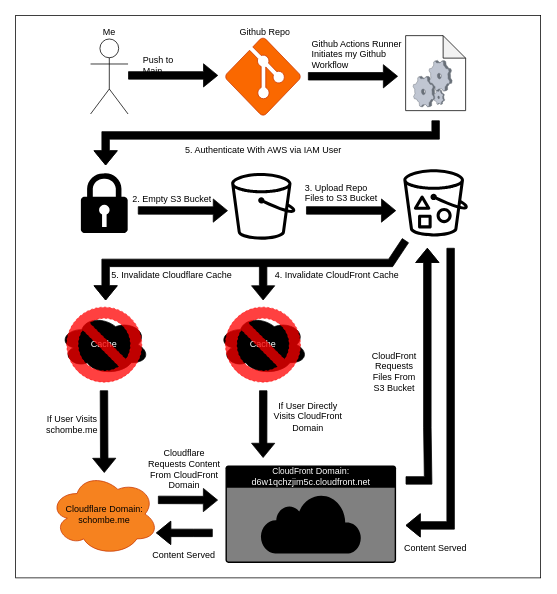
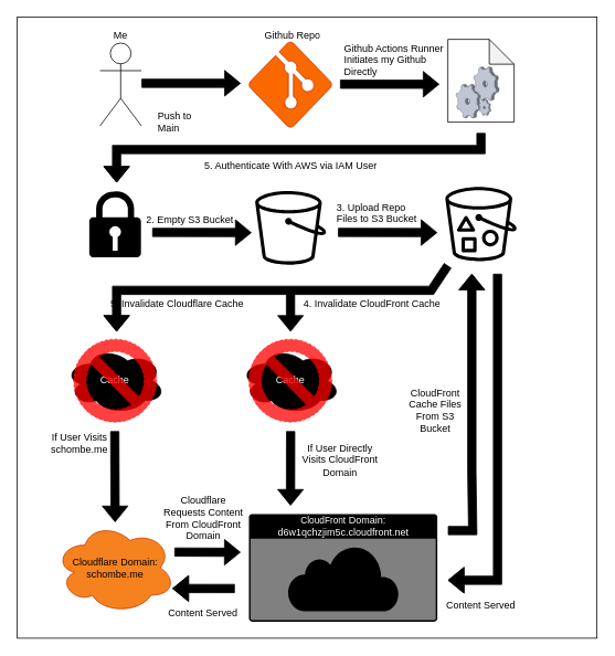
  <mxCell id="0" />
  <mxCell id="1" parent="0" />
  <mxCell id="2" value="" style="rounded=0;whiteSpace=wrap;html=1;strokeColor=#000000;" parent="1" vertex="1"><mxGeometry y="20" width="700" height="750" as="geometry" x="20" /></mxCell>
  <mxCell id="3" value="&lt;div&gt;&lt;span style=&quot;color: rgb(255, 255, 255);&quot;&gt;Cache&lt;/span&gt;&lt;/div&gt;" style="ellipse;shape=cloud;whiteSpace=wrap;html=1;fillColor=#000000;" parent="1" vertex="1"><mxGeometry x="78.2" y="419" width="120" height="80" as="geometry" /></mxCell>
  <mxCell id="4" value="" style="shape=umlActor;verticalLabelPosition=bottom;verticalAlign=top;html=1;outlineConnect=0;" parent="1" vertex="1"><mxGeometry x="119.9" y="51.5" width="50" height="100" as="geometry" /></mxCell>
  <mxCell id="5" value="" style="endArrow=classic;html=1;rounded=0;shape=flexArrow;fillColor=#000000;" parent="1" edge="1"><mxGeometry width="50" height="50" relative="1" as="geometry"><mxPoint x="170" y="100" as="sourcePoint" /><mxPoint x="290" y="100" as="targetPoint" /></mxGeometry></mxCell>
- <mxCell id="6" value="Push to Main" style="text;strokeColor=none;fillColor=none;align=left;verticalAlign=middle;spacingLeft=4;spacingRight=4;overflow=hidden;points=[[0,0.5],[1,0.5]];portConstraint=eastwest;rotatable=0;whiteSpace=wrap;html=1;" parent="1" vertex="1"><mxGeometry x="183.65" y="70" width="80.2" height="30" as="geometry" /></mxCell>
- <mxCell id="7" value="Github Actions Runner Initiates my Github Workflow" style="text;strokeColor=none;fillColor=none;align=left;verticalAlign=middle;spacingLeft=4;spacingRight=4;overflow=hidden;points=[[0,0.5],[1,0.5]];portConstraint=eastwest;rotatable=0;whiteSpace=wrap;html=1;" parent="1" vertex="1"><mxGeometry x="409" y="47" width="140" height="50" as="geometry" /></mxCell>
+ <mxCell id="6" value="Push to Main" style="text;strokeColor=none;fillColor=none;align=left;verticalAlign=middle;spacingLeft=4;spacingRight=4;overflow=hidden;points=[[0,0.5],[1,0.5]];portConstraint=eastwest;rotatable=0;whiteSpace=wrap;html=1;" parent="1" vertex="1"><mxGeometry x="183.65" y="130" width="80.2" height="30" as="geometry" /></mxCell>
+ <mxCell id="7" value="Github Actions Runner Initiates my Github Directly" style="text;strokeColor=none;fillColor=none;align=left;verticalAlign=middle;spacingLeft=4;spacingRight=4;overflow=hidden;points=[[0,0.5],[1,0.5]];portConstraint=eastwest;rotatable=0;whiteSpace=wrap;html=1;" parent="1" vertex="1"><mxGeometry x="409" y="47" width="140" height="50" as="geometry" /></mxCell>
  <mxCell id="8" value="" style="curved=1;endArrow=classic;html=1;rounded=0;shape=flexArrow;fillColor=#000000;" parent="1" edge="1"><mxGeometry width="50" height="50" relative="1" as="geometry"><mxPoint x="580" y="160" as="sourcePoint" /><mxPoint x="140" y="220" as="targetPoint" /><Array as="points"><mxPoint x="580" y="180" /><mxPoint x="140" y="180" /></Array></mxGeometry></mxCell>
  <mxCell id="9" value="" style="shape=flexArrow;endArrow=classic;html=1;rounded=0;fillColor=#000000;" parent="1" edge="1"><mxGeometry width="50" height="50" relative="1" as="geometry"><mxPoint x="183" y="280" as="sourcePoint" /><mxPoint x="303" y="280.34" as="targetPoint" /></mxGeometry></mxCell>
  <mxCell id="10" value="2. Empty S3 Bucket" style="text;strokeColor=none;fillColor=none;align=left;verticalAlign=middle;spacingLeft=4;spacingRight=4;overflow=hidden;points=[[0,0.5],[1,0.5]];portConstraint=eastwest;rotatable=0;whiteSpace=wrap;html=1;" parent="1" vertex="1"><mxGeometry x="169.9" y="250" width="119.9" height="30" as="geometry" /></mxCell>
  <mxCell id="11" value="&lt;div&gt;3. Upload Repo Files to S3 Bucket&lt;/div&gt;" style="text;strokeColor=none;fillColor=none;align=left;verticalAlign=middle;spacingLeft=4;spacingRight=4;overflow=hidden;points=[[0,0.5],[1,0.5]];portConstraint=eastwest;rotatable=0;whiteSpace=wrap;html=1;" parent="1" vertex="1"><mxGeometry x="400" y="240" width="120" height="30" as="geometry" /></mxCell>
  <mxCell id="12" value="" style="curved=1;endArrow=classic;html=1;rounded=0;shape=flexArrow;fillColor=#000000;" parent="1" edge="1"><mxGeometry width="50" height="50" relative="1" as="geometry"><mxPoint x="540" y="320" as="sourcePoint" /><mxPoint x="140" y="400" as="targetPoint" /><Array as="points"><mxPoint x="520" y="350" /><mxPoint x="140" y="350" /></Array></mxGeometry></mxCell>
  <mxCell id="13" value="" style="shape=flexArrow;endArrow=classic;html=1;rounded=0;strokeColor=#000000;fillColor=#000000;" parent="1" edge="1"><mxGeometry width="50" height="50" relative="1" as="geometry"><mxPoint x="350" y="350" as="sourcePoint" /><mxPoint x="350" y="400" as="targetPoint" /></mxGeometry></mxCell>
  <mxCell id="14" value="" style="verticalLabelPosition=bottom;verticalAlign=top;html=1;shape=mxgraph.basic.no_symbol;fillColor=#FF0000;strokeColor=#FF0000;fontColor=#ffffff;shadow=0;perimeterSpacing=0;gradientColor=none;gradientDirection=radial;dashed=1;opacity=75;" parent="1" vertex="1"><mxGeometry x="88.2" y="409" width="100" height="100" as="geometry" /></mxCell>
  <mxCell id="15" value="4. Invalidate CloudFront Cache" style="text;strokeColor=none;fillColor=none;align=left;verticalAlign=middle;spacingLeft=4;spacingRight=4;overflow=hidden;points=[[0,0.5],[1,0.5]];portConstraint=eastwest;rotatable=0;whiteSpace=wrap;html=1;" parent="1" vertex="1"><mxGeometry x="360" y="351" width="181" height="30" as="geometry" /></mxCell>
- <mxCell id="16" value="5. Invalidate Cloudflare Cache" style="text;strokeColor=none;fillColor=none;align=left;verticalAlign=middle;spacingLeft=4;spacingRight=4;overflow=hidden;points=[[0,0.5],[1,0.5]];portConstraint=eastwest;rotatable=0;whiteSpace=wrap;html=1;" parent="1" vertex="1"><mxGeometry x="141.85" y="351" width="176" height="30" as="geometry" /></mxCell>
+ <mxCell id="16" value="5. Invalidate Cloudflare Cache" style="text;strokeColor=none;fillColor=none;align=left;verticalAlign=middle;spacingLeft=4;spacingRight=4;overflow=hidden;points=[[0,0.5],[1,0.5]];portConstraint=eastwest;rotatable=0;whiteSpace=wrap;html=1;" parent="1" vertex="1"><mxGeometry x="126.85" y="351" width="176" height="30" as="geometry" /></mxCell>
  <mxCell id="17" value="" style="shape=flexArrow;endArrow=classic;html=1;rounded=0;fillColor=#000000;" parent="1" edge="1" target="24"><mxGeometry width="50" height="50" relative="1" as="geometry"><mxPoint x="137.78" y="520" as="sourcePoint" /><mxPoint x="138.16" y="620" as="targetPoint" /></mxGeometry></mxCell>
  <mxCell id="18" value="" style="sketch=0;outlineConnect=0;fontColor=#232F3E;gradientColor=none;fillColor=#000000;strokeColor=none;dashed=0;verticalLabelPosition=bottom;verticalAlign=top;align=center;html=1;fontSize=12;fontStyle=0;aspect=fixed;pointerEvents=1;shape=mxgraph.aws4.bucket;" parent="1" vertex="1"><mxGeometry x="307.42" y="230" width="85.58" height="89" as="geometry" /></mxCell>
  <mxCell id="19" value="" style="sketch=0;outlineConnect=0;fontColor=#232F3E;gradientColor=none;fillColor=#000000;strokeColor=none;dashed=0;verticalLabelPosition=bottom;verticalAlign=top;align=center;html=1;fontSize=12;fontStyle=0;aspect=fixed;pointerEvents=1;shape=mxgraph.aws4.bucket_with_objects;" parent="1" vertex="1"><mxGeometry x="536.97" y="225.25" width="86.06" height="89.5" as="geometry" /></mxCell>
  <mxCell id="20" value="" style="sketch=0;aspect=fixed;pointerEvents=1;shadow=0;dashed=0;html=1;strokeColor=none;labelPosition=center;verticalLabelPosition=bottom;verticalAlign=top;align=center;fillColor=#000000;shape=mxgraph.mscae.enterprise.lock" parent="1" vertex="1"><mxGeometry x="107" y="230" width="62.4" height="80" as="geometry" /></mxCell>
  <mxCell id="21" value="&lt;div&gt;&lt;font style=&quot;font-size: 11px;&quot;&gt;CloudFront&lt;/font&gt;&amp;nbsp;Domain:&lt;/div&gt;&lt;div&gt;d6w1qchzjim5c.cloudfront.net&lt;/div&gt;" style="html=1;whiteSpace=wrap;strokeColor=none;fillColor=light-dark(#000000, #3ea6f6);labelPosition=center;verticalLabelPosition=middle;verticalAlign=top;align=center;fontSize=12;outlineConnect=0;spacingTop=-6;fontColor=#FFFFFF;sketch=0;shape=mxgraph.sitemap.cloud;" parent="1" vertex="1"><mxGeometry x="299.8" y="620" width="227.5" height="130" as="geometry" /></mxCell>
  <mxCell id="22" value="" style="verticalLabelPosition=bottom;html=1;verticalAlign=top;align=center;strokeColor=#C73500;fillColor=#fa6800;shape=mxgraph.azure.git_repository;fontColor=#000000;" parent="1" vertex="1"><mxGeometry x="299.8" y="50" width="100" height="103" as="geometry" /></mxCell>
  <mxCell id="23" value="Github Repo" style="text;strokeColor=none;fillColor=none;align=left;verticalAlign=middle;spacingLeft=4;spacingRight=4;overflow=hidden;points=[[0,0.5],[1,0.5]];portConstraint=eastwest;rotatable=0;whiteSpace=wrap;html=1;" parent="1" vertex="1"><mxGeometry x="313" y="27" width="80" height="30" as="geometry" /></mxCell>
  <mxCell id="24" value="&lt;div&gt;Cloudflare Domain:&lt;/div&gt;&lt;div&gt;schombe.me&lt;/div&gt;" style="ellipse;shape=cloud;whiteSpace=wrap;html=1;fillColor=#F6821F;fontColor=#000000;strokeColor=#C73500;" parent="1" vertex="1"><mxGeometry x="65.7" y="630" width="145" height="110" as="geometry" /></mxCell>
  <mxCell id="25" value="" style="shape=flexArrow;endArrow=classic;html=1;rounded=0;fillColor=#000000;" parent="1" edge="1"><mxGeometry width="50" height="50" relative="1" as="geometry"><mxPoint x="209.8" y="666" as="sourcePoint" /><mxPoint x="289.8" y="666.31" as="targetPoint" /></mxGeometry></mxCell>
  <mxCell id="26" value="5. Authenticate With AWS via IAM User" style="text;html=1;align=center;verticalAlign=middle;whiteSpace=wrap;rounded=0;" parent="1" vertex="1"><mxGeometry x="217" y="185" width="267" height="30" as="geometry" /></mxCell>
  <mxCell id="27" value="&lt;div&gt;&lt;span style=&quot;color: light-dark(rgb(255, 255, 255), rgb(237, 237, 237));&quot;&gt;Cache&lt;/span&gt;&lt;/div&gt;" style="ellipse;shape=cloud;whiteSpace=wrap;html=1;fillColor=#000000;" parent="1" vertex="1"><mxGeometry x="289.8" y="419" width="120" height="80" as="geometry" /></mxCell>
  <mxCell id="28" value="" style="verticalLabelPosition=bottom;verticalAlign=top;html=1;shape=mxgraph.basic.no_symbol;fillColor=#FF0000;strokeColor=#FF0000;fontColor=#ffffff;shadow=0;perimeterSpacing=0;gradientColor=none;gradientDirection=radial;dashed=1;opacity=75;" parent="1" vertex="1"><mxGeometry x="299.8" y="409" width="100" height="100" as="geometry" /></mxCell>
  <mxCell id="29" value="Cloudflare Requests Content From CloudFront Domain" style="text;html=1;align=center;verticalAlign=middle;whiteSpace=wrap;rounded=0;" parent="1" vertex="1"><mxGeometry x="193.55" y="590" width="101.8" height="70" as="geometry" /></mxCell>
  <mxCell id="30" value="" style="shape=flexArrow;endArrow=classic;html=1;rounded=0;fillColor=#000000;" parent="1" edge="1"><mxGeometry width="50" height="50" relative="1" as="geometry"><mxPoint x="350.16" y="520" as="sourcePoint" /><mxPoint x="350" y="610" as="targetPoint" /></mxGeometry></mxCell>
  <mxCell id="31" value="" style="curved=1;endArrow=classic;html=1;rounded=0;shape=flexArrow;fillColor=#000000;" parent="1" edge="1"><mxGeometry width="50" height="50" relative="1" as="geometry"><mxPoint x="540" y="640" as="sourcePoint" /><mxPoint x="568.97" y="330" as="targetPoint" /><Array as="points"><mxPoint x="570" y="640" /><mxPoint x="568.97" y="570" /></Array></mxGeometry></mxCell>
- <mxCell id="32" value="CloudFront Requests Files From S3 Bucket" style="text;html=1;align=center;verticalAlign=middle;whiteSpace=wrap;rounded=0;" parent="1" vertex="1"><mxGeometry x="490" y="460" width="70" height="70" as="geometry" /></mxCell>
+ <mxCell id="32" value="CloudFront Cache Files From S3 Bucket" style="text;html=1;align=center;verticalAlign=middle;whiteSpace=wrap;rounded=0;" parent="1" vertex="1"><mxGeometry x="490" y="460" width="70" height="70" as="geometry" /></mxCell>
  <mxCell id="33" value="" style="curved=1;endArrow=classic;html=1;rounded=0;shape=flexArrow;fillColor=#000000;" parent="1" edge="1"><mxGeometry width="50" height="50" relative="1" as="geometry"><mxPoint x="600" y="330" as="sourcePoint" /><mxPoint x="540" y="700" as="targetPoint" /><Array as="points"><mxPoint x="600" y="700" /></Array></mxGeometry></mxCell>
  <mxCell id="34" value="&lt;font&gt;Content Served&lt;/font&gt;" style="text;html=1;align=center;verticalAlign=middle;whiteSpace=wrap;rounded=0;" parent="1" vertex="1"><mxGeometry x="535" y="720" width="90" height="20" as="geometry" /></mxCell>
  <mxCell id="35" value="" style="shape=flexArrow;endArrow=classic;html=1;rounded=0;fillColor=#000000;entryX=0.983;entryY=0.636;entryDx=0;entryDy=0;entryPerimeter=0;" parent="1" edge="1"><mxGeometry width="50" height="50" relative="1" as="geometry"><mxPoint x="282.77" y="710.04" as="sourcePoint" /><mxPoint x="207.305" y="710" as="targetPoint" /><Array as="points"><mxPoint x="257.27" y="710.04" /></Array></mxGeometry></mxCell>
  <mxCell id="36" value="Content Served" style="text;html=1;align=center;verticalAlign=middle;whiteSpace=wrap;rounded=0;" parent="1" vertex="1"><mxGeometry x="198.2" y="730" width="92.5" height="20" as="geometry" /></mxCell>
  <mxCell id="37" value="If User Directly Visits CloudFront Domain" style="text;html=1;align=center;verticalAlign=middle;whiteSpace=wrap;rounded=0;" parent="1" vertex="1"><mxGeometry x="360" y="520" width="100" height="70" as="geometry" /></mxCell>
- <mxCell id="38" value="If User Visits schombe.me" style="text;html=1;align=center;verticalAlign=middle;whiteSpace=wrap;rounded=0;" parent="1" vertex="1"><mxGeometry x="60" y="550" width="71" height="30" as="geometry" /></mxCell>
+ <mxCell id="38" value="If User Visits schombe.me" style="text;html=1;align=center;verticalAlign=middle;whiteSpace=wrap;rounded=0;" parent="1" vertex="1"><mxGeometry x="60" y="520" width="71" height="30" as="geometry" /></mxCell>
  <mxCell id="39" value="" style="endArrow=classic;html=1;rounded=0;shape=flexArrow;fillColor=#000000;" edge="1" parent="1"><mxGeometry width="50" height="50" relative="1" as="geometry"><mxPoint x="409.8" y="101.21" as="sourcePoint" /><mxPoint x="529.8" y="101.21" as="targetPoint" /></mxGeometry></mxCell>
  <mxCell id="40" value="" style="group" vertex="1" connectable="0" parent="1"><mxGeometry x="540" y="47" width="80" height="100" as="geometry" /></mxCell>
  <mxCell id="41" value="" style="shape=note;whiteSpace=wrap;html=1;backgroundOutline=1;darkOpacity=0.05;" parent="40" vertex="1"><mxGeometry width="80" height="100" as="geometry" /></mxCell>
  <mxCell id="42" value="" style="verticalLabelPosition=bottom;sketch=0;aspect=fixed;html=1;verticalAlign=top;strokeColor=none;align=center;outlineConnect=0;shape=mxgraph.citrix.process;" parent="40" vertex="1"><mxGeometry x="10" y="33" width="52" height="62" as="geometry" /></mxCell>
  <mxCell id="43" value="" style="shape=flexArrow;endArrow=classic;html=1;rounded=0;fillColor=#000000;" edge="1" parent="1"><mxGeometry width="50" height="50" relative="1" as="geometry"><mxPoint x="407.3" y="280" as="sourcePoint" /><mxPoint x="527.3" y="280.34" as="targetPoint" /></mxGeometry></mxCell>
  <mxCell id="44" value="Me" style="text;html=1;align=center;verticalAlign=middle;whiteSpace=wrap;rounded=0;" vertex="1" parent="1"><mxGeometry x="114.9" y="27" width="60" height="30" as="geometry" /></mxCell>
